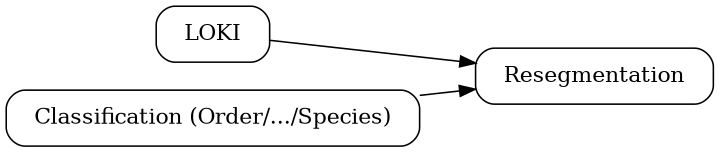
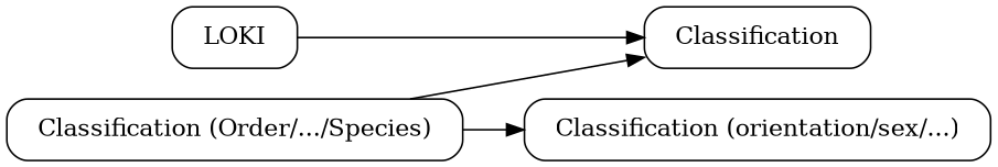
  digraph {
    fontname="Helvetica,Arial,sans-serif"
    rankdir=LR
    node [margin="0.25,0" shape=box style=rounded]
    edge [fontname="Helvetica,Arial,sans-serif"]
    LOKI
-   Resegmentation
+   Resegmentation [label=Classification]
    "Classification (Order/.../Species)"
+   "Classification (orientation/sex/...)"
    LOKI -> Resegmentation
    "Classification (Order/.../Species)" -> Resegmentation
+   "Classification (Order/.../Species)" -> "Classification (orientation/sex/...)"
  }
